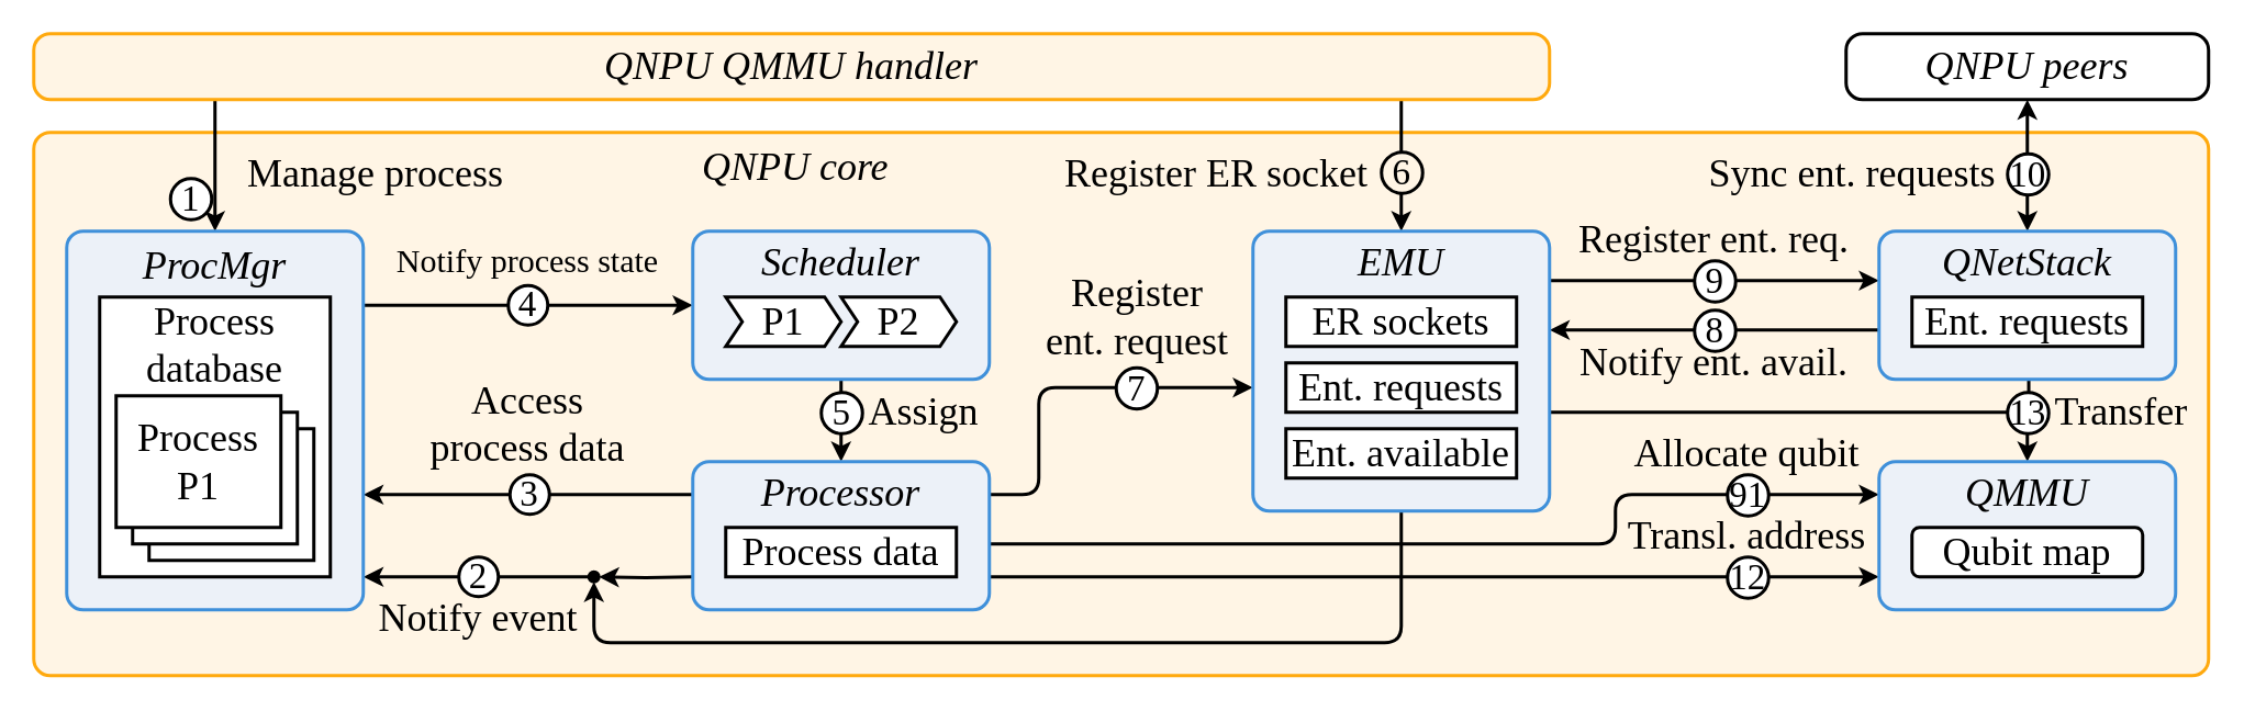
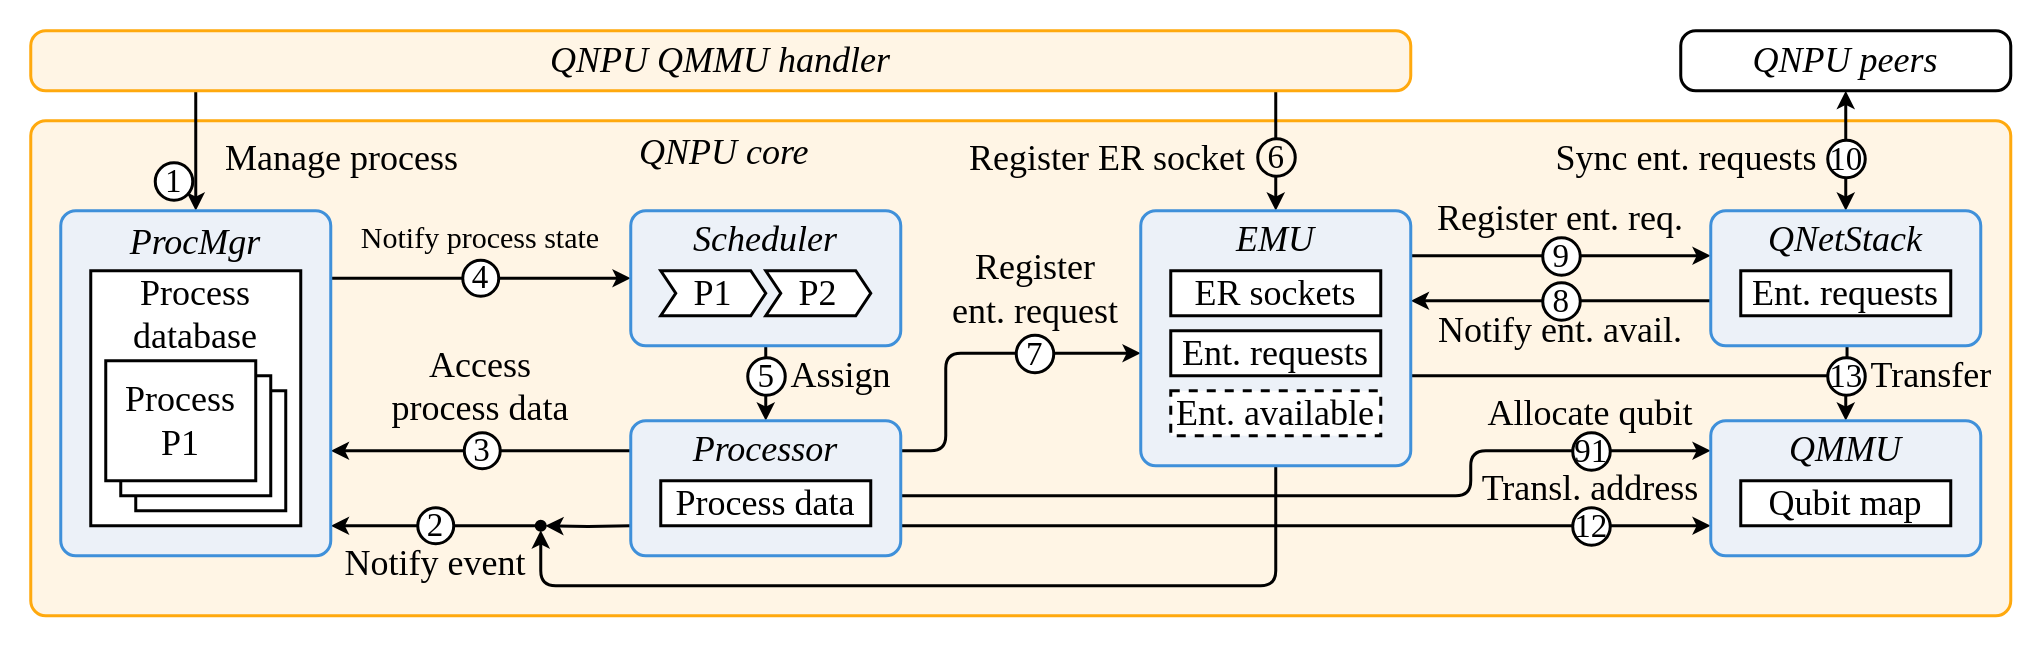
  <mxCell id="0" />
  <mxCell id="1" parent="0" />
  <mxCell id="2" value="QNPU core" style="rounded=1;whiteSpace=wrap;html=1;strokeWidth=2;fontFamily=Times New Roman;fontSize=24;align=center;verticalAlign=top;spacingRight=395;spacingLeft=0;spacingTop=2;spacing=0;absoluteArcSize=1;arcSize=20;fontStyle=2;fillColor=#FFF5E5;strokeColor=#FFA90E;" parent="1" vertex="1"><mxGeometry x="20" y="80" width="1320" height="330" as="geometry" /></mxCell>
  <mxCell id="3" value="" style="endArrow=classic;html=1;strokeWidth=2;arcSize=20;" parent="1" edge="1"><mxGeometry width="50" height="50" relative="1" as="geometry"><mxPoint x="600" y="330" as="sourcePoint" /><mxPoint x="1140" y="300" as="targetPoint" /><Array as="points"><mxPoint x="980" y="330" /><mxPoint x="980" y="300" /></Array></mxGeometry></mxCell>
  <mxCell id="4" style="edgeStyle=orthogonalEdgeStyle;rounded=0;orthogonalLoop=1;jettySize=auto;html=1;entryX=0;entryY=0.5;entryDx=0;entryDy=0;strokeWidth=2;fontSize=20;arcSize=40;" parent="1" edge="1"><mxGeometry relative="1" as="geometry"><mxPoint x="220" y="185" as="sourcePoint" /><mxPoint x="420" y="185" as="targetPoint" /></mxGeometry></mxCell>
  <mxCell id="5" style="edgeStyle=orthogonalEdgeStyle;rounded=0;orthogonalLoop=1;jettySize=auto;html=1;entryX=0;entryY=0.5;entryDx=0;entryDy=0;strokeWidth=2;fontSize=20;arcSize=40;" parent="1" edge="1"><mxGeometry relative="1" as="geometry"><mxPoint x="420" y="300" as="sourcePoint" /><mxPoint x="220" y="300" as="targetPoint" /></mxGeometry></mxCell>
  <mxCell id="6" style="edgeStyle=orthogonalEdgeStyle;rounded=0;orthogonalLoop=1;jettySize=auto;html=1;entryX=0;entryY=0.5;entryDx=0;entryDy=0;strokeWidth=2;fontSize=20;exitX=0;exitY=0.5;exitDx=0;exitDy=0;arcSize=40;" parent="1" source="26" edge="1"><mxGeometry relative="1" as="geometry"><mxPoint x="350" y="350" as="sourcePoint" /><mxPoint x="220" y="350" as="targetPoint" /></mxGeometry></mxCell>
  <mxCell id="7" style="edgeStyle=orthogonalEdgeStyle;rounded=0;orthogonalLoop=1;jettySize=auto;html=1;strokeWidth=2;fontSize=20;arcSize=40;" parent="1" edge="1"><mxGeometry relative="1" as="geometry"><mxPoint x="600" y="350" as="sourcePoint" /><mxPoint x="1140" y="350" as="targetPoint" /></mxGeometry></mxCell>
  <mxCell id="8" style="edgeStyle=orthogonalEdgeStyle;rounded=1;orthogonalLoop=1;jettySize=auto;html=1;exitX=0.5;exitY=1;exitDx=0;exitDy=0;entryX=0.5;entryY=1;entryDx=0;entryDy=0;endArrow=classic;endFill=1;strokeWidth=2;arcSize=20;" parent="1" source="55" target="26" edge="1"><mxGeometry relative="1" as="geometry"><Array as="points"><mxPoint x="850" y="390" /><mxPoint x="360" y="390" /></Array></mxGeometry></mxCell>
  <mxCell id="9" style="edgeStyle=orthogonalEdgeStyle;rounded=0;orthogonalLoop=1;jettySize=auto;html=1;entryX=0;entryY=0.5;entryDx=0;entryDy=0;strokeWidth=2;fontSize=20;arcSize=40;" parent="1" edge="1"><mxGeometry relative="1" as="geometry"><mxPoint x="940" y="170" as="sourcePoint" /><mxPoint x="1140" y="170" as="targetPoint" /></mxGeometry></mxCell>
  <mxCell id="10" style="edgeStyle=orthogonalEdgeStyle;rounded=0;orthogonalLoop=1;jettySize=auto;html=1;entryX=0;entryY=0.5;entryDx=0;entryDy=0;strokeWidth=2;fontSize=20;arcSize=40;" parent="1" edge="1"><mxGeometry relative="1" as="geometry"><mxPoint x="1140" y="200" as="sourcePoint" /><mxPoint x="940" y="200" as="targetPoint" /></mxGeometry></mxCell>
  <mxCell id="11" style="edgeStyle=orthogonalEdgeStyle;rounded=1;orthogonalLoop=1;jettySize=auto;html=1;exitX=0.5;exitY=1;exitDx=0;exitDy=0;strokeColor=#000000;strokeWidth=2;fontSize=20;fontColor=#000000;arcSize=20;" parent="1" edge="1"><mxGeometry relative="1" as="geometry"><mxPoint x="600" y="300" as="sourcePoint" /><mxPoint x="760" y="235" as="targetPoint" /><Array as="points"><mxPoint x="630" y="300" /><mxPoint x="630" y="235" /></Array></mxGeometry></mxCell>
  <mxCell id="12" style="edgeStyle=orthogonalEdgeStyle;rounded=1;orthogonalLoop=1;jettySize=auto;html=1;entryX=0.5;entryY=0;entryDx=0;entryDy=0;strokeColor=#000000;strokeWidth=2;fontSize=20;fontColor=#000000;arcSize=20;" parent="1" edge="1"><mxGeometry relative="1" as="geometry"><mxPoint x="940" y="250" as="sourcePoint" /><mxPoint x="1230" y="280" as="targetPoint" /><Array as="points"><mxPoint x="960" y="250" /><mxPoint x="1230" y="250" /></Array></mxGeometry></mxCell>
  <mxCell id="13" style="edgeStyle=orthogonalEdgeStyle;rounded=0;orthogonalLoop=1;jettySize=auto;html=1;strokeWidth=2;fontSize=20;entryX=1;entryY=0.5;entryDx=0;entryDy=0;arcSize=40;" parent="1" target="26" edge="1"><mxGeometry relative="1" as="geometry"><mxPoint x="420" y="350" as="sourcePoint" /><mxPoint x="370" y="350" as="targetPoint" /></mxGeometry></mxCell>
  <mxCell id="14" style="edgeStyle=orthogonalEdgeStyle;rounded=0;orthogonalLoop=1;jettySize=auto;html=1;entryX=0.5;entryY=0;entryDx=0;entryDy=0;strokeColor=#000000;strokeWidth=2;fontSize=20;fontColor=#000000;arcSize=40;" parent="1" edge="1"><mxGeometry relative="1" as="geometry"><mxPoint x="130" y="60" as="sourcePoint" /><mxPoint x="130" y="140" as="targetPoint" /><Array as="points"><mxPoint x="130" y="130" /><mxPoint x="130" y="130" /></Array></mxGeometry></mxCell>
  <mxCell id="15" style="edgeStyle=orthogonalEdgeStyle;rounded=0;orthogonalLoop=1;jettySize=auto;html=1;entryX=0.5;entryY=0;entryDx=0;entryDy=0;strokeColor=#000000;strokeWidth=2;fontSize=20;fontColor=#000000;arcSize=40;" parent="1" edge="1"><mxGeometry relative="1" as="geometry"><mxPoint x="850" y="60" as="sourcePoint" /><mxPoint x="850" y="140" as="targetPoint" /><Array as="points"><mxPoint x="850" y="130" /><mxPoint x="850" y="130" /></Array></mxGeometry></mxCell>
  <mxCell id="16" style="edgeStyle=orthogonalEdgeStyle;rounded=0;orthogonalLoop=1;jettySize=auto;html=1;entryX=0.5;entryY=0;entryDx=0;entryDy=0;strokeColor=#000000;strokeWidth=2;fontSize=20;fontColor=#000000;startArrow=classic;startFill=1;arcSize=40;" parent="1" edge="1"><mxGeometry relative="1" as="geometry"><mxPoint x="1230" y="60" as="sourcePoint" /><mxPoint x="1230" y="140" as="targetPoint" /><Array as="points"><mxPoint x="1230" y="130" /><mxPoint x="1230" y="130" /></Array></mxGeometry></mxCell>
  <mxCell id="17" style="edgeStyle=orthogonalEdgeStyle;rounded=0;orthogonalLoop=1;jettySize=auto;html=1;entryX=0.5;entryY=0;entryDx=0;entryDy=0;strokeColor=#000000;strokeWidth=2;fontSize=20;fontColor=#000000;" parent="1" edge="1"><mxGeometry relative="1" as="geometry"><mxPoint x="510" y="230" as="sourcePoint" /><mxPoint x="510" y="280" as="targetPoint" /><Array as="points"><mxPoint x="510" y="270" /><mxPoint x="510" y="270" /></Array></mxGeometry></mxCell>
  <mxCell id="18" value="Assign" style="text;html=1;strokeColor=none;fillColor=none;align=left;verticalAlign=middle;whiteSpace=wrap;rounded=0;fontSize=24;fontColor=#000000;fontFamily=Times New Roman;" parent="1" vertex="1"><mxGeometry x="525" y="230" width="75" height="40" as="geometry" /></mxCell>
  <mxCell id="19" value="Notify process state" style="text;html=1;strokeColor=none;fillColor=none;align=center;verticalAlign=middle;whiteSpace=wrap;rounded=0;fontSize=20;fontColor=#000000;fontFamily=Times New Roman;spacing=0;" parent="1" vertex="1"><mxGeometry x="220" y="137" width="200" height="40" as="geometry" /></mxCell>
  <mxCell id="20" value="Access process data" style="text;html=1;strokeColor=none;fillColor=none;align=center;verticalAlign=middle;whiteSpace=wrap;rounded=0;fontSize=24;fontColor=#000000;fontFamily=Times New Roman;spacing=0;" parent="1" vertex="1"><mxGeometry x="250" y="224" width="140" height="65" as="geometry" /></mxCell>
  <mxCell id="21" value="Notify event" style="text;html=1;strokeColor=none;fillColor=none;align=center;verticalAlign=middle;whiteSpace=wrap;rounded=0;fontSize=24;fontColor=#000000;fontFamily=Times New Roman;spacing=0;" parent="1" vertex="1"><mxGeometry x="220" y="357" width="140" height="35" as="geometry" /></mxCell>
  <mxCell id="22" value="Register&lt;br style=&quot;font-size: 24px;&quot;&gt;ent. request" style="text;html=1;strokeColor=none;fillColor=none;align=center;verticalAlign=middle;whiteSpace=wrap;rounded=0;fontSize=24;fontColor=#000000;fontFamily=Times New Roman;spacing=0;" parent="1" vertex="1"><mxGeometry x="630" y="167" width="120" height="50" as="geometry" /></mxCell>
  <mxCell id="23" value="Register ent. req." style="text;html=1;strokeColor=none;fillColor=none;align=center;verticalAlign=middle;whiteSpace=wrap;rounded=0;fontSize=24;fontColor=#000000;fontFamily=Times New Roman;spacing=0;" parent="1" vertex="1"><mxGeometry x="940" y="135" width="200" height="20" as="geometry" /></mxCell>
  <mxCell id="24" value="Notify ent. avail." style="text;html=1;strokeColor=none;fillColor=none;align=center;verticalAlign=middle;whiteSpace=wrap;rounded=0;fontSize=24;fontColor=#000000;fontFamily=Times New Roman;spacing=0;" parent="1" vertex="1"><mxGeometry x="940" y="200" width="200" height="40" as="geometry" /></mxCell>
  <mxCell id="25" value="Transfer" style="text;html=1;strokeColor=none;fillColor=none;align=left;verticalAlign=middle;whiteSpace=wrap;rounded=0;fontSize=24;fontColor=#000000;fontFamily=Times New Roman;" parent="1" vertex="1"><mxGeometry x="1245" y="230" width="75" height="40" as="geometry" /></mxCell>
  <mxCell id="26" value="" style="ellipse;whiteSpace=wrap;html=1;align=left;strokeWidth=2;fillColor=#000000;" parent="1" vertex="1"><mxGeometry x="357" y="347" width="6" height="6" as="geometry" /></mxCell>
  <mxCell id="27" value="Manage process" style="text;html=1;strokeColor=none;fillColor=none;align=left;verticalAlign=middle;whiteSpace=wrap;rounded=0;fontSize=24;fontColor=#000000;fontFamily=Times New Roman;" parent="1" vertex="1"><mxGeometry x="148" y="90" width="175" height="30" as="geometry" /></mxCell>
  <mxCell id="28" value="Register ER socket" style="text;html=1;strokeColor=none;fillColor=none;align=right;verticalAlign=middle;whiteSpace=wrap;rounded=0;fontSize=24;fontColor=#000000;fontFamily=Times New Roman;" parent="1" vertex="1"><mxGeometry x="627" y="90" width="205" height="30" as="geometry" /></mxCell>
  <mxCell id="29" value="6" style="ellipse;whiteSpace=wrap;html=1;aspect=fixed;align=center;strokeWidth=2;spacing=0;fontFamily=Times New Roman;fontSize=22;fontStyle=0;fillColor=#fff5e5;" parent="1" vertex="1"><mxGeometry x="838" y="92" width="25" height="25" as="geometry" /></mxCell>
  <mxCell id="30" value="4" style="ellipse;whiteSpace=wrap;html=1;aspect=fixed;align=center;strokeWidth=2;spacing=0;fontFamily=Times New Roman;fontSize=22;fontStyle=0" parent="1" vertex="1"><mxGeometry x="308" y="173" width="24" height="24" as="geometry" /></mxCell>
  <mxCell id="31" value="5" style="ellipse;whiteSpace=wrap;html=1;aspect=fixed;align=center;strokeWidth=2;spacing=0;fontFamily=Times New Roman;fontSize=22;fontStyle=0" parent="1" vertex="1"><mxGeometry x="498" y="238" width="25" height="25" as="geometry" /></mxCell>
  <mxCell id="32" value="3" style="ellipse;whiteSpace=wrap;html=1;aspect=fixed;align=center;strokeWidth=2;spacing=0;fontFamily=Times New Roman;fontSize=22;fontStyle=0" parent="1" vertex="1"><mxGeometry x="309" y="288" width="24" height="24" as="geometry" /></mxCell>
  <mxCell id="33" value="7" style="ellipse;whiteSpace=wrap;html=1;aspect=fixed;align=center;strokeWidth=2;spacing=0;fontFamily=Times New Roman;fontSize=22;fontStyle=0" parent="1" vertex="1"><mxGeometry x="677" y="223" width="25" height="25" as="geometry" /></mxCell>
  <mxCell id="34" value="2" style="ellipse;whiteSpace=wrap;html=1;aspect=fixed;align=center;strokeWidth=2;spacing=0;fontFamily=Times New Roman;fontSize=22;fontStyle=0" parent="1" vertex="1"><mxGeometry x="278" y="338" width="24" height="24" as="geometry" /></mxCell>
  <mxCell id="35" value="9" style="ellipse;whiteSpace=wrap;html=1;aspect=fixed;align=center;strokeWidth=2;spacing=0;fontFamily=Times New Roman;fontSize=22;fontStyle=0" parent="1" vertex="1"><mxGeometry x="1028" y="158" width="25" height="25" as="geometry" /></mxCell>
  <mxCell id="36" value="12" style="ellipse;whiteSpace=wrap;html=1;aspect=fixed;align=center;strokeWidth=2;spacing=0;fontFamily=Times New Roman;fontSize=22;fontStyle=0" parent="1" vertex="1"><mxGeometry x="1048" y="338" width="25" height="25" as="geometry" /></mxCell>
  <mxCell id="37" value="8" style="ellipse;whiteSpace=wrap;html=1;aspect=fixed;align=center;strokeWidth=2;spacing=0;fontFamily=Times New Roman;fontSize=22;fontStyle=0" parent="1" vertex="1"><mxGeometry x="1028" y="188" width="25" height="25" as="geometry" /></mxCell>
  <mxCell id="38" value="" style="endArrow=none;html=1;rounded=0;fontSize=22;strokeWidth=2;" parent="1" edge="1"><mxGeometry width="50" height="50" relative="1" as="geometry"><mxPoint x="1230.86" y="230.5" as="sourcePoint" /><mxPoint x="1230.86" y="240.5" as="targetPoint" /></mxGeometry></mxCell>
  <mxCell id="39" value="13" style="ellipse;whiteSpace=wrap;html=1;aspect=fixed;align=center;strokeWidth=2;spacing=0;fontFamily=Times New Roman;fontSize=22;fontStyle=0" parent="1" vertex="1"><mxGeometry x="1218" y="238" width="25" height="25" as="geometry" /></mxCell>
  <mxCell id="40" value="1" style="ellipse;whiteSpace=wrap;html=1;aspect=fixed;align=center;strokeWidth=2;spacing=0;fontFamily=Times New Roman;fontSize=22;fontStyle=0" parent="1" vertex="1"><mxGeometry x="103" y="108" width="25" height="25" as="geometry" /></mxCell>
  <mxCell id="41" value="ProcMgr" style="rounded=1;whiteSpace=wrap;html=1;strokeWidth=2;fontFamily=Times New Roman;fontSize=24;align=center;verticalAlign=top;spacingRight=0;spacingLeft=0;spacingTop=2;spacing=0;absoluteArcSize=1;arcSize=20;fontStyle=2;fillColor=#ECF1F8;strokeColor=#3F90DA;" parent="1" vertex="1"><mxGeometry x="40" y="140" width="180" height="230" as="geometry" /></mxCell>
  <mxCell id="42" value="Process&lt;br style=&quot;font-size: 24px;&quot;&gt;database" style="rounded=0;whiteSpace=wrap;html=1;strokeWidth=2;fontFamily=Times New Roman;fontSize=24;align=center;verticalAlign=top;spacingRight=0;spacingLeft=0;spacingTop=-4;spacing=0;" parent="1" vertex="1"><mxGeometry x="60" y="180" width="140" height="170" as="geometry" /></mxCell>
  <mxCell id="43" value="P1" style="rounded=0;whiteSpace=wrap;html=1;strokeWidth=2;fontFamily=Times New Roman;fontSize=20;align=center;" parent="1" vertex="1"><mxGeometry x="90" y="260" width="100" height="80" as="geometry" /></mxCell>
  <mxCell id="44" value="P1" style="rounded=0;whiteSpace=wrap;html=1;strokeWidth=2;fontFamily=Times New Roman;fontSize=20;align=center;" parent="1" vertex="1"><mxGeometry x="80" y="250" width="100" height="80" as="geometry" /></mxCell>
  <mxCell id="45" value="Process&lt;br style=&quot;font-size: 24px;&quot;&gt;P1" style="rounded=0;whiteSpace=wrap;html=1;strokeWidth=2;fontFamily=Times New Roman;fontSize=24;align=center;" parent="1" vertex="1"><mxGeometry x="70" y="240" width="100" height="80" as="geometry" /></mxCell>
  <mxCell id="46" value="Sync ent. requests" style="text;html=1;strokeColor=none;fillColor=none;align=right;verticalAlign=middle;whiteSpace=wrap;rounded=0;fontSize=24;fontColor=#000000;fontFamily=Times New Roman;" parent="1" vertex="1"><mxGeometry x="1008" y="90" width="205" height="30" as="geometry" /></mxCell>
  <mxCell id="47" value="10" style="ellipse;whiteSpace=wrap;html=1;aspect=fixed;align=center;strokeWidth=2;spacing=0;fontFamily=Times New Roman;fontSize=22;fontStyle=0" parent="1" vertex="1"><mxGeometry x="1218" y="93" width="25" height="25" as="geometry" /></mxCell>
  <mxCell id="48" value="Allocate qubit" style="text;html=1;strokeColor=none;fillColor=none;align=center;verticalAlign=middle;whiteSpace=wrap;rounded=0;fontSize=24;fontColor=#000000;fontFamily=Times New Roman;spacing=0;" parent="1" vertex="1"><mxGeometry x="980" y="255" width="160" height="40" as="geometry" /></mxCell>
  <mxCell id="49" value="Transl. address" style="text;html=1;strokeColor=none;fillColor=none;align=center;verticalAlign=middle;whiteSpace=wrap;rounded=0;fontSize=24;fontColor=#000000;fontFamily=Times New Roman;spacing=0;" parent="1" vertex="1"><mxGeometry x="980" y="305" width="160" height="40" as="geometry" /></mxCell>
  <mxCell id="50" value="91" style="ellipse;whiteSpace=wrap;html=1;aspect=fixed;align=center;strokeWidth=2;spacing=0;fontFamily=Times New Roman;fontSize=22;fontStyle=0" parent="1" vertex="1"><mxGeometry x="1048" y="288" width="25" height="25" as="geometry" /></mxCell>
  <mxCell id="51" value="QMMU" style="rounded=1;whiteSpace=wrap;html=1;strokeWidth=2;fontFamily=Times New Roman;fontSize=24;align=center;verticalAlign=top;spacingRight=0;spacingLeft=0;spacingTop=0;spacing=0;absoluteArcSize=1;arcSize=20;fontStyle=2;fillColor=#ECF1F8;strokeColor=#3F90DA;" parent="1" vertex="1"><mxGeometry x="1140" y="280" width="180" height="90" as="geometry" /></mxCell>
- <mxCell id="52" value="Qubit map" style="whiteSpace=wrap;html=1;strokeWidth=2;fontFamily=Times New Roman;fontSize=24;align=center;verticalAlign=middle;spacingRight=0;spacingLeft=0;spacingTop=0;spacing=0;rounded=1;" parent="1" vertex="1"><mxGeometry x="1160" y="320" width="140" height="30" as="geometry" /></mxCell>
+ <mxCell id="52" value="Qubit map" style="rounded=0;whiteSpace=wrap;html=1;strokeWidth=2;fontFamily=Times New Roman;fontSize=24;align=center;verticalAlign=middle;spacingRight=0;spacingLeft=0;spacingTop=0;spacing=0;" parent="1" vertex="1"><mxGeometry x="1160" y="320" width="140" height="30" as="geometry" /></mxCell>
  <mxCell id="53" value="QNetStack" style="rounded=1;whiteSpace=wrap;html=1;strokeWidth=2;fontFamily=Times New Roman;fontSize=24;align=center;verticalAlign=top;spacingRight=0;spacingLeft=0;spacingTop=0;spacing=0;absoluteArcSize=1;arcSize=20;fontStyle=2;fillColor=#ECF1F8;strokeColor=#3F90DA;" parent="1" vertex="1"><mxGeometry x="1140" y="140" width="180" height="90" as="geometry" /></mxCell>
  <mxCell id="54" value="Ent. requests" style="rounded=0;whiteSpace=wrap;html=1;strokeWidth=2;fontFamily=Times New Roman;fontSize=24;align=center;verticalAlign=middle;spacingRight=0;spacingLeft=0;spacingTop=0;spacing=0;" parent="1" vertex="1"><mxGeometry x="1160" y="180" width="140" height="30" as="geometry" /></mxCell>
  <mxCell id="55" value="EMU" style="rounded=1;whiteSpace=wrap;html=1;strokeWidth=2;fontFamily=Times New Roman;fontSize=24;align=center;verticalAlign=top;spacingRight=0;spacingLeft=0;spacingTop=0;spacing=0;absoluteArcSize=1;arcSize=20;fontStyle=2;fillColor=#ECF1F8;strokeColor=#3F90DA;" parent="1" vertex="1"><mxGeometry x="760" y="140" width="180" height="170" as="geometry" /></mxCell>
  <mxCell id="56" value="ER sockets" style="rounded=0;whiteSpace=wrap;html=1;strokeWidth=2;fontFamily=Times New Roman;fontSize=24;align=center;verticalAlign=middle;spacingRight=0;spacingLeft=0;spacingTop=0;spacing=0;" parent="1" vertex="1"><mxGeometry x="780" y="180" width="140" height="30" as="geometry" /></mxCell>
  <mxCell id="57" value="Ent. requests" style="rounded=0;whiteSpace=wrap;html=1;strokeWidth=2;fontFamily=Times New Roman;fontSize=24;align=center;verticalAlign=middle;spacingRight=0;spacingLeft=0;spacingTop=0;spacing=0;" parent="1" vertex="1"><mxGeometry x="780" y="220" width="140" height="30" as="geometry" /></mxCell>
- <mxCell id="58" value="Ent. available" style="rounded=0;whiteSpace=wrap;html=1;strokeWidth=2;fontFamily=Times New Roman;fontSize=24;align=center;verticalAlign=middle;spacingRight=0;spacingLeft=0;spacingTop=0;spacing=0;" parent="1" vertex="1"><mxGeometry x="780" y="260" width="140" height="30" as="geometry" /></mxCell>
+ <mxCell id="58" value="Ent. available" style="rounded=0;whiteSpace=wrap;html=1;strokeWidth=2;fontFamily=Times New Roman;fontSize=24;align=center;verticalAlign=middle;spacingRight=0;spacingLeft=0;spacingTop=0;spacing=0;dashed=1;" parent="1" vertex="1"><mxGeometry x="780" y="260" width="140" height="30" as="geometry" /></mxCell>
  <mxCell id="59" value="Scheduler" style="rounded=1;whiteSpace=wrap;html=1;strokeWidth=2;fontFamily=Times New Roman;fontSize=24;align=center;verticalAlign=top;spacingRight=0;spacingLeft=0;spacingTop=0;spacing=0;absoluteArcSize=1;arcSize=20;fontStyle=2;fillColor=#ECF1F8;strokeColor=#3F90DA;" parent="1" vertex="1"><mxGeometry x="420" y="140" width="180" height="90" as="geometry" /></mxCell>
  <mxCell id="60" value="Processor" style="rounded=1;whiteSpace=wrap;html=1;strokeWidth=2;fontFamily=Times New Roman;fontSize=24;align=center;verticalAlign=top;spacingRight=0;spacingLeft=0;spacingTop=0;spacing=0;absoluteArcSize=1;arcSize=20;fontStyle=2;fillColor=#ECF1F8;strokeColor=#3F90DA;" parent="1" vertex="1"><mxGeometry x="420" y="280" width="180" height="90" as="geometry" /></mxCell>
  <mxCell id="61" value="Process data" style="rounded=0;whiteSpace=wrap;html=1;strokeWidth=2;fontFamily=Times New Roman;fontSize=24;align=center;verticalAlign=middle;spacingRight=0;spacingLeft=0;spacingTop=0;spacing=0;" parent="1" vertex="1"><mxGeometry x="440" y="320" width="140" height="30" as="geometry" /></mxCell>
  <mxCell id="62" value="QNPU QMMU handler" style="rounded=1;whiteSpace=wrap;html=1;strokeWidth=2;fontFamily=Times New Roman;fontSize=24;align=center;verticalAlign=middle;spacingRight=0;spacingLeft=0;spacingTop=0;spacing=0;absoluteArcSize=1;arcSize=20;fontStyle=2;fillColor=#FFF5E5;strokeColor=#FFA90E;" parent="1" vertex="1"><mxGeometry x="20" y="20" width="920" height="40" as="geometry" /></mxCell>
  <mxCell id="63" value="QNPU peers" style="rounded=1;whiteSpace=wrap;html=1;strokeWidth=2;fontFamily=Times New Roman;fontSize=24;align=center;verticalAlign=middle;spacingRight=0;spacingLeft=0;spacingTop=0;spacing=0;absoluteArcSize=1;arcSize=20;fontStyle=2;" parent="1" vertex="1"><mxGeometry x="1120" y="20" width="220" height="40" as="geometry" /></mxCell>
  <mxCell id="64" value="P1" style="shape=step;perimeter=stepPerimeter;whiteSpace=wrap;html=1;fixedSize=1;strokeWidth=2;size=10;fontSize=24;fontFamily=Times New Roman;" parent="1" vertex="1"><mxGeometry x="440" y="180" width="70" height="30" as="geometry" /></mxCell>
  <mxCell id="65" value="P2" style="shape=step;perimeter=stepPerimeter;whiteSpace=wrap;html=1;fixedSize=1;strokeWidth=2;size=10;fontSize=24;fontFamily=Times New Roman;" parent="1" vertex="1"><mxGeometry x="510" y="180" width="70" height="30" as="geometry" /></mxCell>
